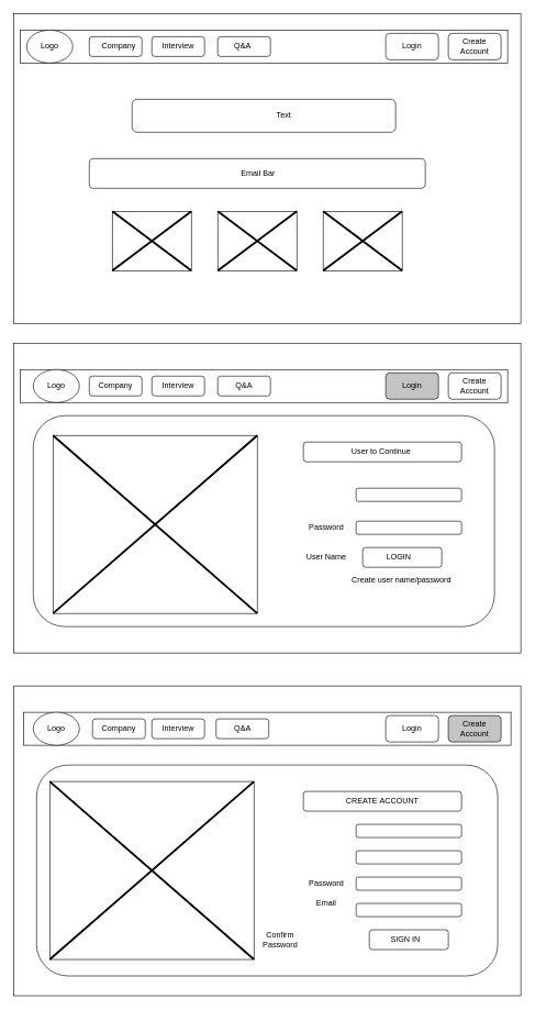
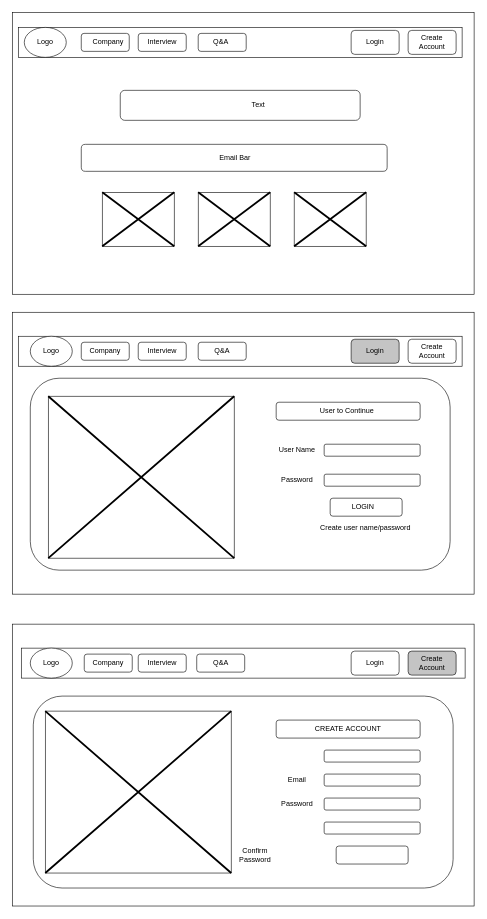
  <mxCell id="0" />
  <mxCell id="1" parent="0" />
  <mxCell id="2" value="" style="rounded=0;whiteSpace=wrap;html=1;" vertex="1" parent="1"><mxGeometry x="20" y="20" width="770" height="470" as="geometry" /></mxCell>
  <mxCell id="3" value="" style="rounded=0;whiteSpace=wrap;html=1;" vertex="1" parent="1"><mxGeometry x="30" y="45" width="740" height="50" as="geometry" /></mxCell>
  <mxCell id="4" value="" style="ellipse;whiteSpace=wrap;html=1;" vertex="1" parent="1"><mxGeometry x="40" y="45" width="70" height="50" as="geometry" /></mxCell>
  <mxCell id="5" value="Logo" style="text;html=1;strokeColor=none;fillColor=none;align=center;verticalAlign=middle;whiteSpace=wrap;rounded=0;" vertex="1" parent="1"><mxGeometry x="55" y="60" width="40" height="20" as="geometry" /></mxCell>
  <mxCell id="6" value="" style="rounded=1;whiteSpace=wrap;html=1;" vertex="1" parent="1"><mxGeometry x="135" y="55" width="80" height="30" as="geometry" /></mxCell>
  <mxCell id="7" value="" style="rounded=1;whiteSpace=wrap;html=1;" vertex="1" parent="1"><mxGeometry x="585" y="50" width="80" height="40" as="geometry" /></mxCell>
  <mxCell id="8" value="Login" style="text;html=1;strokeColor=none;fillColor=none;align=center;verticalAlign=middle;whiteSpace=wrap;rounded=0;" vertex="1" parent="1"><mxGeometry x="605" y="60" width="40" height="20" as="geometry" /></mxCell>
  <mxCell id="9" value="" style="rounded=1;whiteSpace=wrap;html=1;" vertex="1" parent="1"><mxGeometry x="680" y="50" width="80" height="40" as="geometry" /></mxCell>
  <mxCell id="10" value="Create&lt;br&gt;Account" style="text;html=1;strokeColor=none;fillColor=none;align=center;verticalAlign=middle;whiteSpace=wrap;rounded=0;" vertex="1" parent="1"><mxGeometry x="700" y="60" width="40" height="20" as="geometry" /></mxCell>
  <mxCell id="11" value="" style="rounded=1;whiteSpace=wrap;html=1;" vertex="1" parent="1"><mxGeometry x="230" y="55" width="80" height="30" as="geometry" /></mxCell>
  <mxCell id="12" value="" style="rounded=1;whiteSpace=wrap;html=1;" vertex="1" parent="1"><mxGeometry x="330" y="55" width="80" height="30" as="geometry" /></mxCell>
  <mxCell id="13" value="Company" style="text;html=1;strokeColor=none;fillColor=none;align=center;verticalAlign=middle;whiteSpace=wrap;rounded=0;" vertex="1" parent="1"><mxGeometry x="160" y="60" width="40" height="20" as="geometry" /></mxCell>
  <mxCell id="14" value="Interview" style="text;html=1;strokeColor=none;fillColor=none;align=center;verticalAlign=middle;whiteSpace=wrap;rounded=0;" vertex="1" parent="1"><mxGeometry x="250" y="60" width="40" height="20" as="geometry" /></mxCell>
  <mxCell id="15" value="Q&amp;amp;A" style="text;html=1;strokeColor=none;fillColor=none;align=center;verticalAlign=middle;whiteSpace=wrap;rounded=0;" vertex="1" parent="1"><mxGeometry x="347.5" y="60" width="40" height="20" as="geometry" /></mxCell>
  <mxCell id="16" value="" style="rounded=1;whiteSpace=wrap;html=1;" vertex="1" parent="1"><mxGeometry x="135" y="240" width="510" height="45" as="geometry" /></mxCell>
  <mxCell id="17" value="" style="rounded=1;whiteSpace=wrap;html=1;" vertex="1" parent="1"><mxGeometry x="200" y="150" width="400" height="50" as="geometry" /></mxCell>
  <mxCell id="18" value="&amp;nbsp;Email Bar" style="text;html=1;strokeColor=none;fillColor=none;align=center;verticalAlign=middle;whiteSpace=wrap;rounded=0;" vertex="1" parent="1"><mxGeometry x="350" y="247.5" width="80" height="30" as="geometry" /></mxCell>
  <mxCell id="19" value="Text" style="text;html=1;strokeColor=none;fillColor=none;align=center;verticalAlign=middle;whiteSpace=wrap;rounded=0;" vertex="1" parent="1"><mxGeometry x="387.5" y="165" width="85" height="20" as="geometry" /></mxCell>
  <mxCell id="20" value="" style="rounded=0;whiteSpace=wrap;html=1;" vertex="1" parent="1"><mxGeometry x="170" y="320" width="120" height="90" as="geometry" /></mxCell>
  <mxCell id="21" value="" style="rounded=0;whiteSpace=wrap;html=1;" vertex="1" parent="1"><mxGeometry x="330" y="320" width="120" height="90" as="geometry" /></mxCell>
  <mxCell id="22" value="" style="rounded=0;whiteSpace=wrap;html=1;" vertex="1" parent="1"><mxGeometry x="490" y="320" width="120" height="90" as="geometry" /></mxCell>
  <mxCell id="23" value="" style="shape=umlDestroy;whiteSpace=wrap;html=1;strokeWidth=3;" vertex="1" parent="1"><mxGeometry x="170" y="320" width="120" height="90" as="geometry" /></mxCell>
  <mxCell id="24" value="" style="shape=umlDestroy;whiteSpace=wrap;html=1;strokeWidth=3;" vertex="1" parent="1"><mxGeometry x="330" y="320" width="120" height="90" as="geometry" /></mxCell>
  <mxCell id="25" value="" style="shape=umlDestroy;whiteSpace=wrap;html=1;strokeWidth=3;" vertex="1" parent="1"><mxGeometry x="490" y="320" width="120" height="90" as="geometry" /></mxCell>
  <mxCell id="26" value="" style="rounded=0;whiteSpace=wrap;html=1;" vertex="1" parent="1"><mxGeometry x="20" y="520" width="770" height="470" as="geometry" /></mxCell>
  <mxCell id="27" value="" style="rounded=0;whiteSpace=wrap;html=1;" vertex="1" parent="1"><mxGeometry x="30" y="560" width="740" height="50" as="geometry" /></mxCell>
  <mxCell id="28" value="Logo" style="text;html=1;strokeColor=none;fillColor=none;align=center;verticalAlign=middle;whiteSpace=wrap;rounded=0;" vertex="1" parent="1"><mxGeometry x="70" y="575" width="40" height="20" as="geometry" /></mxCell>
  <mxCell id="29" value="" style="ellipse;whiteSpace=wrap;html=1;" vertex="1" parent="1"><mxGeometry x="50" y="560" width="70" height="50" as="geometry" /></mxCell>
  <mxCell id="30" value="" style="rounded=1;whiteSpace=wrap;html=1;" vertex="1" parent="1"><mxGeometry x="135" y="570" width="80" height="30" as="geometry" /></mxCell>
  <mxCell id="31" value="" style="rounded=1;whiteSpace=wrap;html=1;" vertex="1" parent="1"><mxGeometry x="230" y="570" width="80" height="30" as="geometry" /></mxCell>
  <mxCell id="32" value="" style="rounded=1;whiteSpace=wrap;html=1;" vertex="1" parent="1"><mxGeometry x="330" y="570" width="80" height="30" as="geometry" /></mxCell>
  <mxCell id="33" value="Logo" style="text;html=1;strokeColor=none;fillColor=none;align=center;verticalAlign=middle;whiteSpace=wrap;rounded=0;" vertex="1" parent="1"><mxGeometry x="65" y="575" width="40" height="20" as="geometry" /></mxCell>
  <mxCell id="34" value="Company" style="text;html=1;strokeColor=none;fillColor=none;align=center;verticalAlign=middle;whiteSpace=wrap;rounded=0;" vertex="1" parent="1"><mxGeometry x="155" y="575" width="40" height="20" as="geometry" /></mxCell>
  <mxCell id="35" value="Interview" style="text;html=1;strokeColor=none;fillColor=none;align=center;verticalAlign=middle;whiteSpace=wrap;rounded=0;" vertex="1" parent="1"><mxGeometry x="250" y="575" width="40" height="20" as="geometry" /></mxCell>
  <mxCell id="36" value="Q&amp;amp;A" style="text;html=1;strokeColor=none;fillColor=none;align=center;verticalAlign=middle;whiteSpace=wrap;rounded=0;" vertex="1" parent="1"><mxGeometry x="350" y="575" width="40" height="20" as="geometry" /></mxCell>
  <mxCell id="37" value="" style="rounded=1;whiteSpace=wrap;html=1;fillColor=#C4C4C4;" vertex="1" parent="1"><mxGeometry x="585" y="565" width="80" height="40" as="geometry" /></mxCell>
  <mxCell id="38" value="" style="rounded=1;whiteSpace=wrap;html=1;" vertex="1" parent="1"><mxGeometry x="680" y="565" width="80" height="40" as="geometry" /></mxCell>
  <mxCell id="39" value="Login" style="text;html=1;strokeColor=none;fillColor=none;align=center;verticalAlign=middle;whiteSpace=wrap;rounded=0;" vertex="1" parent="1"><mxGeometry x="605" y="575" width="40" height="20" as="geometry" /></mxCell>
  <mxCell id="40" value="Create&lt;br&gt;Account" style="text;html=1;strokeColor=none;fillColor=none;align=center;verticalAlign=middle;whiteSpace=wrap;rounded=0;" vertex="1" parent="1"><mxGeometry x="700" y="575" width="40" height="20" as="geometry" /></mxCell>
  <mxCell id="41" value="" style="rounded=1;whiteSpace=wrap;html=1;fillColor=#FFFFFF;" vertex="1" parent="1"><mxGeometry x="50" y="630" width="700" height="320" as="geometry" /></mxCell>
  <mxCell id="42" value="" style="rounded=0;whiteSpace=wrap;html=1;" vertex="1" parent="1"><mxGeometry x="80" y="660" width="310" height="270" as="geometry" /></mxCell>
  <mxCell id="43" value="" style="shape=umlDestroy;whiteSpace=wrap;html=1;strokeWidth=3;" vertex="1" parent="1"><mxGeometry x="80" y="660" width="310" height="270" as="geometry" /></mxCell>
  <mxCell id="44" value="" style="rounded=1;whiteSpace=wrap;html=1;fillColor=#FFFFFF;" vertex="1" parent="1"><mxGeometry x="460" y="670" width="240" height="30" as="geometry" /></mxCell>
  <mxCell id="45" value="User to Continue&amp;nbsp;" style="text;html=1;strokeColor=none;fillColor=none;align=center;verticalAlign=middle;whiteSpace=wrap;rounded=0;" vertex="1" parent="1"><mxGeometry x="525" y="675" width="110" height="20" as="geometry" /></mxCell>
  <mxCell id="46" value="" style="rounded=1;whiteSpace=wrap;html=1;fillColor=#FFFFFF;" vertex="1" parent="1"><mxGeometry x="540" y="740" width="160" height="20" as="geometry" /></mxCell>
  <mxCell id="47" value="" style="rounded=1;whiteSpace=wrap;html=1;fillColor=#FFFFFF;" vertex="1" parent="1"><mxGeometry x="540" y="790" width="160" height="20" as="geometry" /></mxCell>
  <mxCell id="48" value="" style="rounded=1;whiteSpace=wrap;html=1;fillColor=#FFFFFF;" vertex="1" parent="1"><mxGeometry x="550" y="830" width="120" height="30" as="geometry" /></mxCell>
- <mxCell id="49" value="User Name" style="text;html=1;strokeColor=none;fillColor=none;align=center;verticalAlign=middle;whiteSpace=wrap;rounded=0;" vertex="1" parent="1"><mxGeometry x="460" y="835" width="70" height="20" as="geometry" /></mxCell>
+ <mxCell id="49" value="User Name" style="text;html=1;strokeColor=none;fillColor=none;align=center;verticalAlign=middle;whiteSpace=wrap;rounded=0;" vertex="1" parent="1"><mxGeometry x="460" y="740" width="70" height="20" as="geometry" /></mxCell>
  <mxCell id="50" value="Password" style="text;html=1;strokeColor=none;fillColor=none;align=center;verticalAlign=middle;whiteSpace=wrap;rounded=0;" vertex="1" parent="1"><mxGeometry x="475" y="790" width="40" height="20" as="geometry" /></mxCell>
  <mxCell id="51" value="LOGIN" style="text;html=1;strokeColor=none;fillColor=none;align=center;verticalAlign=middle;whiteSpace=wrap;rounded=0;" vertex="1" parent="1"><mxGeometry x="585" y="835" width="40" height="20" as="geometry" /></mxCell>
  <mxCell id="52" value="Create user name/password" style="text;html=1;strokeColor=none;fillColor=none;align=center;verticalAlign=middle;whiteSpace=wrap;rounded=0;" vertex="1" parent="1"><mxGeometry x="530" y="870" width="157.5" height="20" as="geometry" /></mxCell>
  <mxCell id="53" value="" style="rounded=0;whiteSpace=wrap;html=1;" vertex="1" parent="1"><mxGeometry x="20" y="1040" width="770" height="470" as="geometry" /></mxCell>
  <mxCell id="54" value="" style="rounded=0;whiteSpace=wrap;html=1;" vertex="1" parent="1"><mxGeometry x="35" y="1080" width="740" height="50" as="geometry" /></mxCell>
  <mxCell id="55" value="" style="ellipse;whiteSpace=wrap;html=1;" vertex="1" parent="1"><mxGeometry x="50" y="1080" width="70" height="50" as="geometry" /></mxCell>
  <mxCell id="56" value="" style="rounded=1;whiteSpace=wrap;html=1;" vertex="1" parent="1"><mxGeometry x="140" y="1090" width="80" height="30" as="geometry" /></mxCell>
  <mxCell id="57" value="" style="rounded=1;whiteSpace=wrap;html=1;" vertex="1" parent="1"><mxGeometry x="230" y="1090" width="80" height="30" as="geometry" /></mxCell>
  <mxCell id="58" value="" style="rounded=1;whiteSpace=wrap;html=1;" vertex="1" parent="1"><mxGeometry x="327.5" y="1090" width="80" height="30" as="geometry" /></mxCell>
  <mxCell id="59" value="" style="rounded=1;whiteSpace=wrap;html=1;" vertex="1" parent="1"><mxGeometry x="585" y="1085" width="80" height="40" as="geometry" /></mxCell>
  <mxCell id="60" value="" style="rounded=1;whiteSpace=wrap;html=1;fillColor=#C4C4C4;" vertex="1" parent="1"><mxGeometry x="680" y="1085" width="80" height="40" as="geometry" /></mxCell>
  <mxCell id="61" value="Logo" style="text;html=1;strokeColor=none;fillColor=none;align=center;verticalAlign=middle;whiteSpace=wrap;rounded=0;" vertex="1" parent="1"><mxGeometry x="65" y="1095" width="40" height="20" as="geometry" /></mxCell>
  <mxCell id="62" value="Company" style="text;html=1;strokeColor=none;fillColor=none;align=center;verticalAlign=middle;whiteSpace=wrap;rounded=0;" vertex="1" parent="1"><mxGeometry x="160" y="1095" width="40" height="20" as="geometry" /></mxCell>
  <mxCell id="63" value="Interview" style="text;html=1;strokeColor=none;fillColor=none;align=center;verticalAlign=middle;whiteSpace=wrap;rounded=0;" vertex="1" parent="1"><mxGeometry x="250" y="1095" width="40" height="20" as="geometry" /></mxCell>
  <mxCell id="64" value="Q&amp;amp;A" style="text;html=1;strokeColor=none;fillColor=none;align=center;verticalAlign=middle;whiteSpace=wrap;rounded=0;" vertex="1" parent="1"><mxGeometry x="347.5" y="1095" width="40" height="20" as="geometry" /></mxCell>
  <mxCell id="65" value="Login" style="text;html=1;strokeColor=none;fillColor=none;align=center;verticalAlign=middle;whiteSpace=wrap;rounded=0;" vertex="1" parent="1"><mxGeometry x="605" y="1095" width="40" height="20" as="geometry" /></mxCell>
  <mxCell id="66" value="Create&lt;br&gt;Account" style="text;html=1;strokeColor=none;fillColor=none;align=center;verticalAlign=middle;whiteSpace=wrap;rounded=0;" vertex="1" parent="1"><mxGeometry x="700" y="1095" width="40" height="20" as="geometry" /></mxCell>
  <mxCell id="67" value="" style="rounded=1;whiteSpace=wrap;html=1;fillColor=#FFFFFF;" vertex="1" parent="1"><mxGeometry x="55" y="1160" width="700" height="320" as="geometry" /></mxCell>
  <mxCell id="68" value="" style="rounded=0;whiteSpace=wrap;html=1;" vertex="1" parent="1"><mxGeometry x="75" y="1185" width="310" height="270" as="geometry" /></mxCell>
  <mxCell id="69" value="" style="shape=umlDestroy;whiteSpace=wrap;html=1;strokeWidth=3;" vertex="1" parent="1"><mxGeometry x="75" y="1185" width="310" height="270" as="geometry" /></mxCell>
  <mxCell id="70" value="" style="rounded=1;whiteSpace=wrap;html=1;fillColor=#FFFFFF;" vertex="1" parent="1"><mxGeometry x="540" y="1250" width="160" height="20" as="geometry" /></mxCell>
  <mxCell id="71" value="" style="rounded=1;whiteSpace=wrap;html=1;fillColor=#FFFFFF;" vertex="1" parent="1"><mxGeometry x="460" y="1200" width="240" height="30" as="geometry" /></mxCell>
  <mxCell id="72" value="" style="rounded=1;whiteSpace=wrap;html=1;fillColor=#FFFFFF;" vertex="1" parent="1"><mxGeometry x="540" y="1290" width="160" height="20" as="geometry" /></mxCell>
  <mxCell id="73" value="" style="rounded=1;whiteSpace=wrap;html=1;fillColor=#FFFFFF;" vertex="1" parent="1"><mxGeometry x="540" y="1330" width="160" height="20" as="geometry" /></mxCell>
  <mxCell id="74" value="" style="rounded=1;whiteSpace=wrap;html=1;fillColor=#FFFFFF;" vertex="1" parent="1"><mxGeometry x="560" y="1410" width="120" height="30" as="geometry" /></mxCell>
- <mxCell id="75" value="Email" style="text;html=1;strokeColor=none;fillColor=none;align=center;verticalAlign=middle;whiteSpace=wrap;rounded=0;" vertex="1" parent="1"><mxGeometry x="460" y="1360" width="70" height="20" as="geometry" /></mxCell>
+ <mxCell id="75" value="Email" style="text;html=1;strokeColor=none;fillColor=none;align=center;verticalAlign=middle;whiteSpace=wrap;rounded=0;" vertex="1" parent="1"><mxGeometry x="460" y="1290" width="70" height="20" as="geometry" /></mxCell>
  <mxCell id="76" value="" style="rounded=1;whiteSpace=wrap;html=1;fillColor=#FFFFFF;" vertex="1" parent="1"><mxGeometry x="540" y="1370" width="160" height="20" as="geometry" /></mxCell>
  <mxCell id="77" value="Password" style="text;html=1;strokeColor=none;fillColor=none;align=center;verticalAlign=middle;whiteSpace=wrap;rounded=0;" vertex="1" parent="1"><mxGeometry x="475" y="1330" width="40" height="20" as="geometry" /></mxCell>
  <mxCell id="78" value="Confirm Password" style="text;html=1;strokeColor=none;fillColor=none;align=center;verticalAlign=middle;whiteSpace=wrap;rounded=0;" vertex="1" parent="1"><mxGeometry x="405" y="1415" width="40" height="20" as="geometry" /></mxCell>
- <mxCell id="79" value="SIGN&amp;nbsp;IN" style="text;html=1;strokeColor=none;fillColor=none;align=center;verticalAlign=middle;whiteSpace=wrap;rounded=0;" vertex="1" parent="1"><mxGeometry x="595" y="1415" width="40" height="20" as="geometry" /></mxCell>
  <mxCell id="80" value="CREATE&amp;nbsp;ACCOUNT" style="text;html=1;strokeColor=none;fillColor=none;align=center;verticalAlign=middle;whiteSpace=wrap;rounded=0;" vertex="1" parent="1"><mxGeometry x="560" y="1205" width="40" height="20" as="geometry" /></mxCell>
